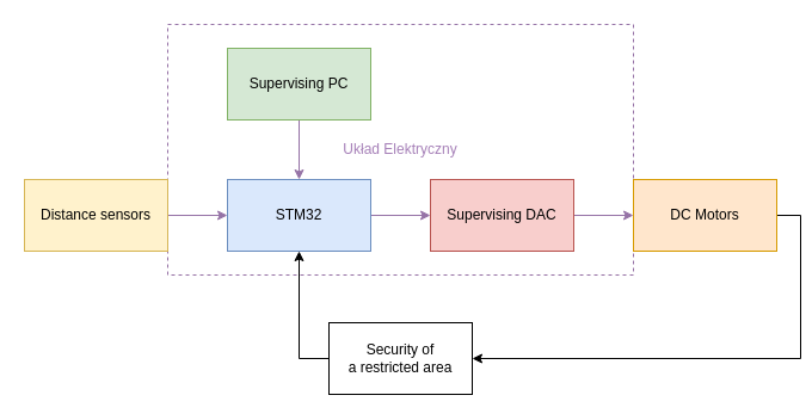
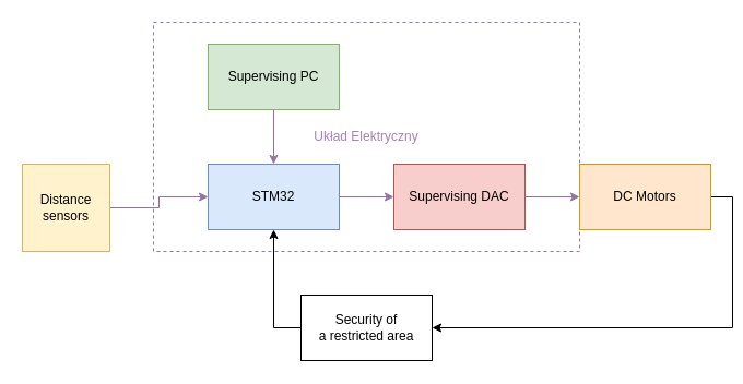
  <mxCell id="0" />
  <mxCell id="1" parent="0" />
  <mxCell id="2" value="&lt;font color=&quot;#A680B8&quot;&gt;Układ Elektryczny&lt;br&gt;&lt;/font&gt;" style="rounded=0;whiteSpace=wrap;html=1;fillColor=none;dashed=1;strokeColor=#9673a6;" parent="1" vertex="1"><mxGeometry x="140" y="20" width="390" height="210" as="geometry" /></mxCell>
  <mxCell id="3" value="" style="edgeStyle=orthogonalEdgeStyle;rounded=0;orthogonalLoop=1;jettySize=auto;html=1;fillColor=#e1d5e7;strokeColor=#9673a6;" parent="1" source="4" target="6" edge="1"><mxGeometry relative="1" as="geometry" /></mxCell>
- <mxCell id="4" value="Distance sensors" style="rounded=0;whiteSpace=wrap;html=1;fillColor=#fff2cc;strokeColor=#d6b656;" parent="1" vertex="1"><mxGeometry x="20" y="150" width="120" height="60" as="geometry" /></mxCell>
+ <mxCell id="4" value="Distance sensors" style="rounded=0;whiteSpace=wrap;html=1;fillColor=#fff2cc;strokeColor=#d6b656;" parent="1" vertex="1"><mxGeometry x="20" y="150" width="80" height="80" as="geometry" /></mxCell>
  <mxCell id="5" value="" style="edgeStyle=orthogonalEdgeStyle;rounded=0;orthogonalLoop=1;jettySize=auto;html=1;fillColor=#e1d5e7;strokeColor=#9673a6;" parent="1" source="6" target="10" edge="1"><mxGeometry relative="1" as="geometry" /></mxCell>
  <mxCell id="6" value="STM32" style="rounded=0;whiteSpace=wrap;html=1;fillColor=#dae8fc;strokeColor=#6c8ebf;" parent="1" vertex="1"><mxGeometry x="190" y="150" width="120" height="60" as="geometry" /></mxCell>
  <mxCell id="7" value="" style="edgeStyle=orthogonalEdgeStyle;rounded=0;orthogonalLoop=1;jettySize=auto;html=1;fillColor=#e1d5e7;strokeColor=#9673a6;" parent="1" source="8" target="6" edge="1"><mxGeometry relative="1" as="geometry" /></mxCell>
  <mxCell id="8" value="Supervising PC" style="rounded=0;whiteSpace=wrap;html=1;fillColor=#d5e8d4;strokeColor=#82b366;" parent="1" vertex="1"><mxGeometry x="190" y="40" width="120" height="60" as="geometry" /></mxCell>
  <mxCell id="9" value="" style="edgeStyle=orthogonalEdgeStyle;rounded=0;orthogonalLoop=1;jettySize=auto;html=1;fillColor=#e1d5e7;strokeColor=#9673a6;" parent="1" source="10" target="12" edge="1"><mxGeometry relative="1" as="geometry" /></mxCell>
  <mxCell id="10" value="Supervising DAC" style="rounded=0;whiteSpace=wrap;html=1;fillColor=#f8cecc;strokeColor=#b85450;" parent="1" vertex="1"><mxGeometry x="360" y="150" width="120" height="60" as="geometry" /></mxCell>
  <mxCell id="11" style="edgeStyle=orthogonalEdgeStyle;rounded=0;orthogonalLoop=1;jettySize=auto;html=1;exitX=1;exitY=0.5;exitDx=0;exitDy=0;entryX=1;entryY=0.5;entryDx=0;entryDy=0;" parent="1" source="12" target="14" edge="1"><mxGeometry relative="1" as="geometry" /></mxCell>
  <mxCell id="12" value="DC Motors" style="rounded=0;whiteSpace=wrap;html=1;fillColor=#ffe6cc;strokeColor=#d79b00;" parent="1" vertex="1"><mxGeometry x="530" y="150" width="120" height="60" as="geometry" /></mxCell>
  <mxCell id="13" style="edgeStyle=orthogonalEdgeStyle;rounded=0;orthogonalLoop=1;jettySize=auto;html=1;exitX=0;exitY=0.5;exitDx=0;exitDy=0;" parent="1" source="14" target="6" edge="1"><mxGeometry relative="1" as="geometry" /></mxCell>
  <mxCell id="14" value="&lt;div&gt;Security of&lt;/div&gt;&lt;div&gt;a restricted area&lt;br&gt;&lt;/div&gt;" style="rounded=0;whiteSpace=wrap;html=1;" parent="1" vertex="1"><mxGeometry x="275" y="270" width="120" height="60" as="geometry" /></mxCell>
